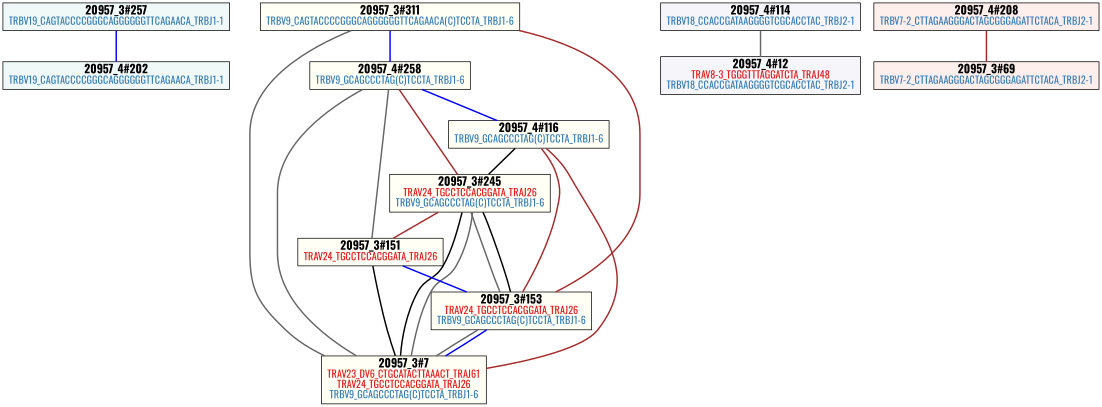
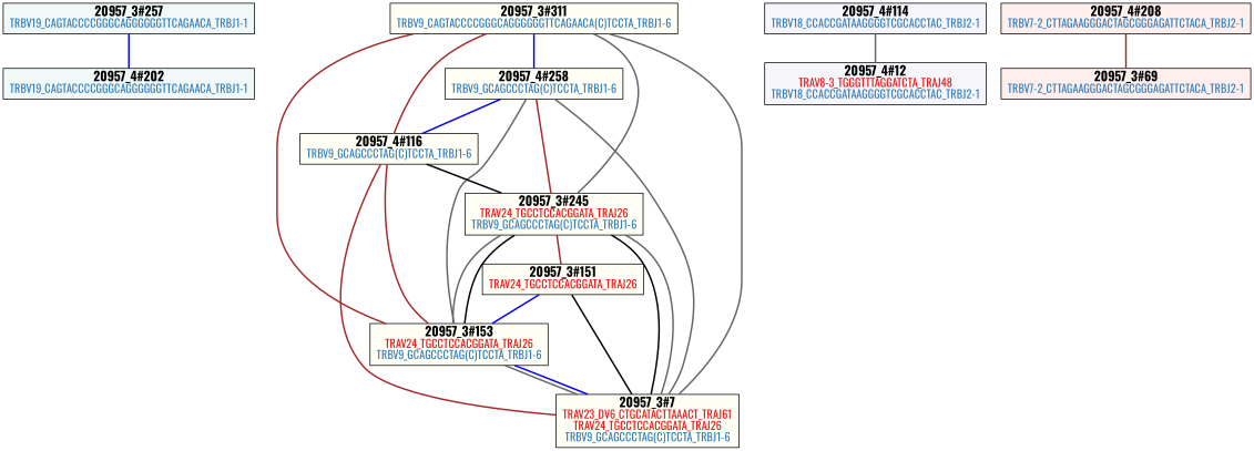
  graph {
    fontname=Oswald
    node [fillcolor="#ffffb320" fontname=Oswald shape=box style=filled]
    edge [color=gray40 fontname=Oswald penwidth=2 weight=1]
    n1 [fillcolor="#8dd3c720" label=<<FONT POINT-SIZE="16"><B>20957_3#257</B></FONT><BR/><FONT COLOR = "#377eb8">TRBV19_CAGTACCCCGGGCAGGGGGGTTCAGAACA_TRBJ1-1</FONT>>]
    n2 [fillcolor="#8dd3c720" label=<<FONT POINT-SIZE="16"><B>20957_4#202</B></FONT><BR/><FONT COLOR = "#377eb8">TRBV19_CAGTACCCCGGGCAGGGGGGTTCAGAACA_TRBJ1-1</FONT>>]
    n3 [label=<<FONT POINT-SIZE="16"><B>20957_3#311</B></FONT><BR/><FONT COLOR = "#377eb8">TRBV9_CAGTACCCCGGGCAGGGGGGTTCAGAACA(C)TCCTA_TRBJ1-6</FONT>>]
    n4 [label=<<FONT POINT-SIZE="16"><B>20957_4#258</B></FONT><BR/><FONT COLOR = "#377eb8">TRBV9_GCAGCCCTAG(C)TCCTA_TRBJ1-6</FONT>>]
    n5 [label=<<FONT POINT-SIZE="16"><B>20957_4#116</B></FONT><BR/><FONT COLOR = "#377eb8">TRBV9_GCAGCCCTAG(C)TCCTA_TRBJ1-6</FONT>>]
    n6 [label=<<FONT POINT-SIZE="16"><B>20957_3#245</B></FONT><BR/><FONT COLOR = "#e41a1c">TRAV24_TGCCTCCACGGATA_TRAJ26</FONT><BR/><FONT COLOR = "#377eb8">TRBV9_GCAGCCCTAG(C)TCCTA_TRBJ1-6</FONT>>]
    n7 [label=<<FONT POINT-SIZE="16"><B>20957_3#153</B></FONT><BR/><FONT COLOR = "#e41a1c">TRAV24_TGCCTCCACGGATA_TRAJ26</FONT><BR/><FONT COLOR = "#377eb8">TRBV9_GCAGCCCTAG(C)TCCTA_TRBJ1-6</FONT>>]
    n8 [label=<<FONT POINT-SIZE="16"><B>20957_3#7</B></FONT><BR/><FONT COLOR = "#e41a1c">TRAV23_DV6_CTGCATACTTAAACT_TRAJ61</FONT><BR/><FONT COLOR = "#e41a1c">TRAV24_TGCCTCCACGGATA_TRAJ26</FONT><BR/><FONT COLOR = "#377eb8">TRBV9_GCAGCCCTAG(C)TCCTA_TRBJ1-6</FONT>>]
    n9 [label=<<FONT POINT-SIZE="16"><B>20957_3#151</B></FONT><BR/><FONT COLOR = "#e41a1c">TRAV24_TGCCTCCACGGATA_TRAJ26</FONT>>]
    n10 [fillcolor="#bebada20" label=<<FONT POINT-SIZE="16"><B>20957_4#114</B></FONT><BR/><FONT COLOR = "#377eb8">TRBV18_CCACCGATAAGGGGTCGCACCTAC_TRBJ2-1</FONT>>]
    n11 [fillcolor="#bebada20" label=<<FONT POINT-SIZE="16"><B>20957_4#12</B></FONT><BR/><FONT COLOR = "#e41a1c">TRAV8-3_TGGGTTTAGGATCTA_TRAJ48</FONT><BR/><FONT COLOR = "#377eb8">TRBV18_CCACCGATAAGGGGTCGCACCTAC_TRBJ2-1</FONT>>]
    n12 [fillcolor="#fb807220" label=<<FONT POINT-SIZE="16"><B>20957_4#208</B></FONT><BR/><FONT COLOR = "#377eb8">TRBV7-2_CTTAGAAGGGACTAGCGGGAGATTCTACA_TRBJ2-1</FONT>>]
    n13 [fillcolor="#fb807220" label=<<FONT POINT-SIZE="16"><B>20957_3#69</B></FONT><BR/><FONT COLOR = "#377eb8">TRBV7-2_CTTAGAAGGGACTAGCGGGAGATTCTACA_TRBJ2-1</FONT>>]
    n1 -- n2 [color=blue]
    n3 -- n4 [color=blue]
+   n3 -- n5 [color=brown]
+   n3 -- n6
    n3 -- n7 [color=brown]
    n3 -- n8
    n4 -- n5 [color=blue]
    n4 -- n6 [color=brown]
-   n4 -- n9
+   n4 -- n7
    n4 -- n8
    n5 -- n6 [color=black]
    n5 -- n7 [color=brown]
    n5 -- n8 [color=brown]
    n6 -- n7
    n6 -- n7 [color=black]
    n6 -- n8 [color=black]
    n6 -- n8
    n6 -- n9 [color=brown]
    n7 -- n8
    n7 -- n8 [color=blue]
    n9 -- n7 [color=blue]
    n9 -- n8 [color=black]
    n10 -- n11
    n12 -- n13 [color=brown]
  }
